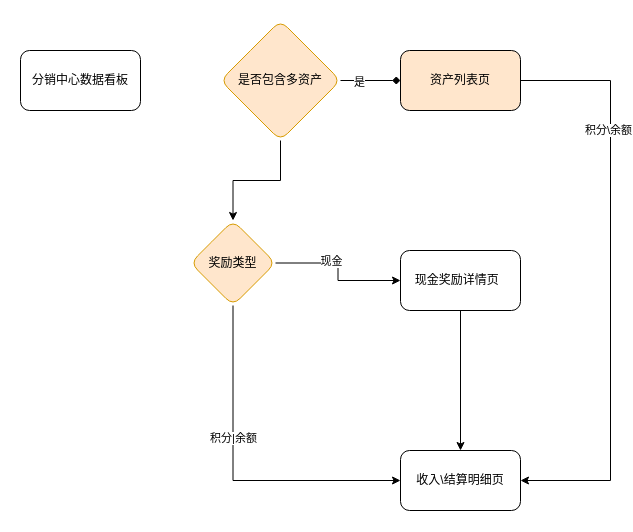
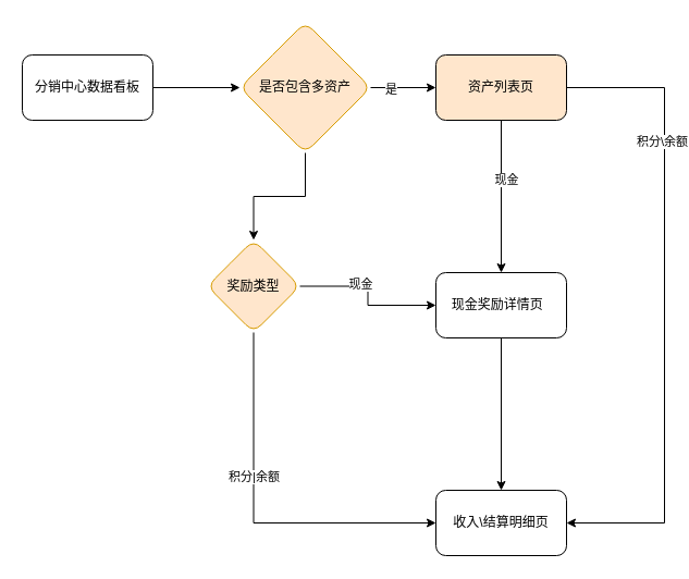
  <mxCell id="0" />
  <mxCell id="1" parent="0" />
+ <mxCell id="2" value="" style="edgeStyle=orthogonalEdgeStyle;rounded=0;orthogonalLoop=1;jettySize=auto;html=1;" edge="1" parent="1" source="3" target="7"><mxGeometry relative="1" as="geometry" /></mxCell>
  <mxCell id="3" value="分销中心数据看板" style="rounded=1;whiteSpace=wrap;html=1;" vertex="1" parent="1"><mxGeometry x="20" y="50" width="120" height="60" as="geometry" /></mxCell>
- <mxCell id="4" value="" style="edgeStyle=orthogonalEdgeStyle;rounded=0;orthogonalLoop=1;jettySize=auto;html=1;endArrow=diamond;" edge="1" parent="1" source="7" target="12"><mxGeometry relative="1" as="geometry" /></mxCell>
+ <mxCell id="4" value="" style="edgeStyle=orthogonalEdgeStyle;rounded=0;orthogonalLoop=1;jettySize=auto;html=1;" edge="1" parent="1" source="7" target="12"><mxGeometry relative="1" as="geometry" /></mxCell>
  <mxCell id="5" value="是" style="edgeLabel;html=1;align=center;verticalAlign=middle;resizable=0;points=[];" vertex="1" connectable="0" parent="4"><mxGeometry x="-0.4" y="-1" relative="1" as="geometry"><mxPoint as="offset" /></mxGeometry></mxCell>
  <mxCell id="6" value="" style="edgeStyle=orthogonalEdgeStyle;rounded=0;orthogonalLoop=1;jettySize=auto;html=1;" edge="1" parent="1" source="7" target="17"><mxGeometry relative="1" as="geometry" /></mxCell>
  <mxCell id="7" value="是否包含多资产" style="rhombus;whiteSpace=wrap;html=1;rounded=1;fillColor=#ffe6cc;strokeColor=#d79b00;" vertex="1" parent="1"><mxGeometry x="220" y="20" width="120" height="120" as="geometry" /></mxCell>
+ <mxCell id="8" style="edgeStyle=orthogonalEdgeStyle;rounded=0;orthogonalLoop=1;jettySize=auto;html=1;exitX=0.5;exitY=1;exitDx=0;exitDy=0;entryX=0.5;entryY=0;entryDx=0;entryDy=0;" edge="1" parent="1" source="12" target="19"><mxGeometry relative="1" as="geometry" /></mxCell>
+ <mxCell id="9" value="现金" style="edgeLabel;html=1;align=center;verticalAlign=middle;resizable=0;points=[];" vertex="1" connectable="0" parent="8"><mxGeometry x="-0.224" y="4" relative="1" as="geometry"><mxPoint as="offset" /></mxGeometry></mxCell>
  <mxCell id="10" style="edgeStyle=orthogonalEdgeStyle;rounded=0;orthogonalLoop=1;jettySize=auto;html=1;exitX=1;exitY=0.5;exitDx=0;exitDy=0;entryX=1;entryY=0.5;entryDx=0;entryDy=0;" edge="1" parent="1" source="12" target="20"><mxGeometry relative="1" as="geometry"><Array as="points"><mxPoint x="610" y="80" /><mxPoint x="610" y="480" /></Array></mxGeometry></mxCell>
  <mxCell id="11" value="积分\余额" style="edgeLabel;html=1;align=center;verticalAlign=middle;resizable=0;points=[];" vertex="1" connectable="0" parent="10"><mxGeometry x="-0.522" y="-3" relative="1" as="geometry"><mxPoint as="offset" /></mxGeometry></mxCell>
  <mxCell id="12" value="资产列表页" style="whiteSpace=wrap;html=1;rounded=1;fillColor=#ffe6cc;" vertex="1" parent="1"><mxGeometry x="400" y="50" width="120" height="60" as="geometry" /></mxCell>
  <mxCell id="13" value="" style="edgeStyle=orthogonalEdgeStyle;rounded=0;orthogonalLoop=1;jettySize=auto;html=1;" edge="1" parent="1" source="17" target="19"><mxGeometry relative="1" as="geometry" /></mxCell>
  <mxCell id="14" value="现金" style="edgeLabel;html=1;align=center;verticalAlign=middle;resizable=0;points=[];" vertex="1" connectable="0" parent="13"><mxGeometry x="-0.225" y="2" relative="1" as="geometry"><mxPoint as="offset" /></mxGeometry></mxCell>
  <mxCell id="15" value="" style="edgeStyle=orthogonalEdgeStyle;rounded=0;orthogonalLoop=1;jettySize=auto;html=1;entryX=0;entryY=0.5;entryDx=0;entryDy=0;exitX=0.5;exitY=1;exitDx=0;exitDy=0;" edge="1" parent="1" source="17" target="20"><mxGeometry relative="1" as="geometry" /></mxCell>
  <mxCell id="16" value="积分|余额" style="edgeLabel;html=1;align=center;verticalAlign=middle;resizable=0;points=[];" vertex="1" connectable="0" parent="15"><mxGeometry x="-0.23" relative="1" as="geometry"><mxPoint as="offset" /></mxGeometry></mxCell>
  <mxCell id="17" value="奖励类型" style="rhombus;whiteSpace=wrap;html=1;rounded=1;fillColor=#ffe6cc;strokeColor=#d79b00;" vertex="1" parent="1"><mxGeometry x="190" y="220" width="85" height="85" as="geometry" /></mxCell>
  <mxCell id="18" style="edgeStyle=orthogonalEdgeStyle;rounded=0;orthogonalLoop=1;jettySize=auto;html=1;exitX=0.5;exitY=1;exitDx=0;exitDy=0;" edge="1" parent="1" source="19" target="20"><mxGeometry relative="1" as="geometry" /></mxCell>
  <mxCell id="19" value="现金奖励详情页&amp;nbsp;&amp;nbsp;" style="whiteSpace=wrap;html=1;rounded=1;" vertex="1" parent="1"><mxGeometry x="400" y="250" width="120" height="60" as="geometry" /></mxCell>
  <mxCell id="20" value="收入\结算明细页" style="whiteSpace=wrap;html=1;rounded=1;" vertex="1" parent="1"><mxGeometry x="400" y="450" width="120" height="60" as="geometry" /></mxCell>
